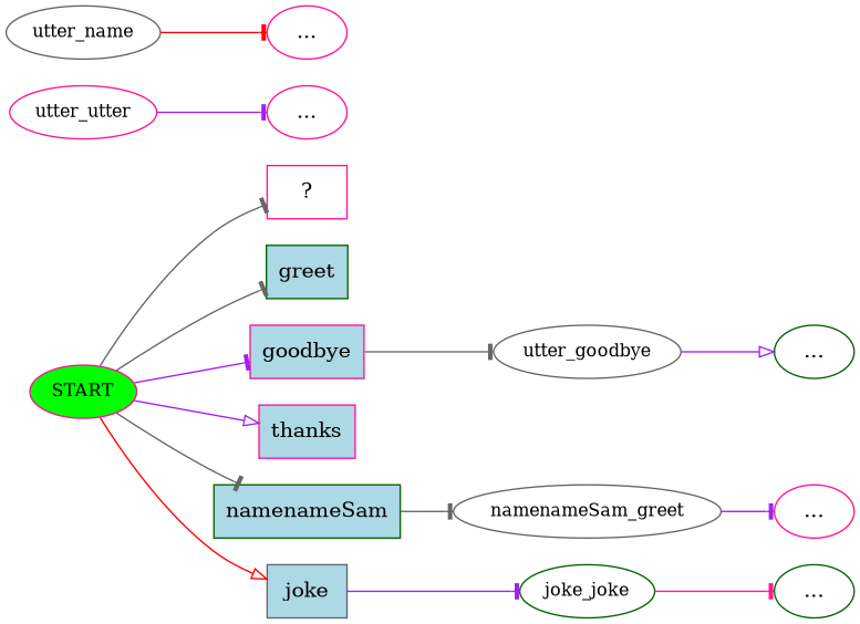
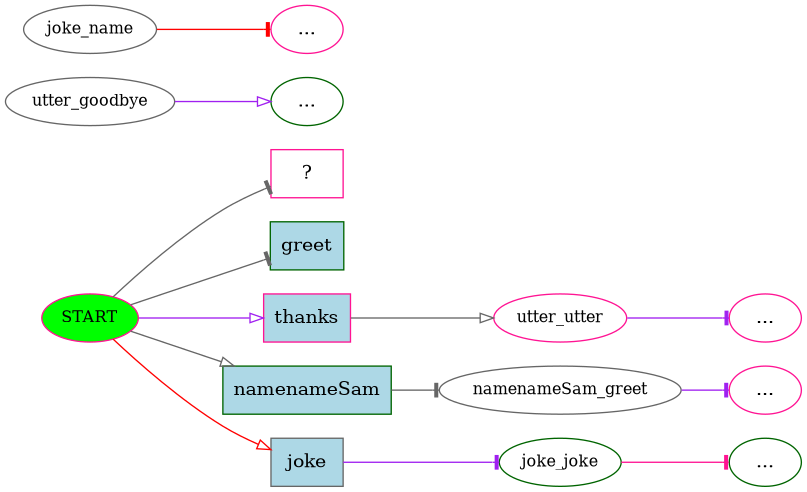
  digraph {
    rankdir=LR
    node [color=deeppink]
    edge [arrowhead=tee color=gray40]
    n1 [fillcolor=green fontsize=12 label=START style=filled]
    n2 [label="  ?  " shape=rect]
    n3 [color=darkgreen fillcolor=lightblue label=greet shape=rect style=filled]
-   n4 [fillcolor=lightblue label=goodbye shape=rect style=filled]
    n5 [fillcolor=lightblue label=thanks shape=rect style=filled]
    n6 [color=darkgreen fillcolor=lightblue label=namenameSam shape=rect style=filled]
    n7 [color=gray40 fillcolor=lightblue label=joke shape=rect style=filled]
    n8 [color=gray40 fontsize=12 label=utter_goodbye]
    n9 [fontsize=12 label=utter_utter]
    n10 [color=gray40 fontsize=12 label=namenameSam_greet]
    n11 [color=darkgreen fontsize=12 label=joke_joke]
-   n12 [color=gray40 fontsize=12 label=utter_name]
+   n12 [color=gray40 fontsize=12 label=joke_name]
    n13 [label="..."]
    n14 [color=darkgreen label="..."]
    n15 [label="..."]
    n16 [label="..."]
    n17 [color=darkgreen label="..."]
    n1 -> n2
    n1 -> n3
-   n1 -> n4 [color=purple]
    n1 -> n5 [arrowhead=onormal color=purple]
-   n1 -> n6
+   n1 -> n6 [arrowhead=onormal]
    n1 -> n7 [arrowhead=onormal color=red]
-   n4 -> n8
+   n5 -> n9 [arrowhead=onormal]
    n6 -> n10
    n7 -> n11 [color=purple]
    n8 -> n14 [arrowhead=onormal color=purple]
    n9 -> n15 [color=purple]
    n10 -> n16 [color=purple]
    n11 -> n17 [color=deeppink]
    n12 -> n13 [color=red]
  }
